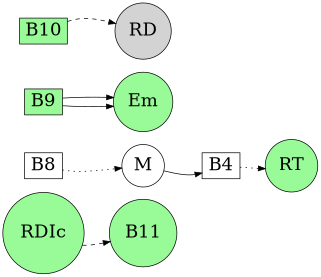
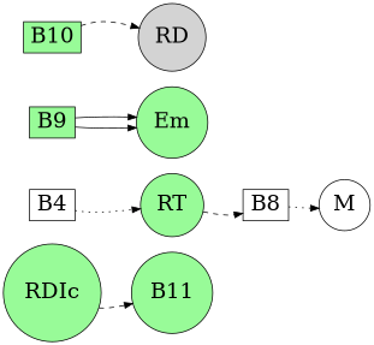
  strict digraph {
    rankdir=LR
    remincross=true
    splines=curved
    node [fillcolor=palegreen fontsize=26 shape=circle style=filled]
    edge [style=dashed]
    RDIc
    B11
    B8 [fillcolor=white shape=box]
    RT
    M [fillcolor=white]
    n6 [label=B9 shape=box]
    Em
    B10 [shape=box]
    RD [fillcolor=lightgrey]
    B4 [fillcolor=white shape=box]
    RDIc -> B11
    B8 -> M [style=dotted]
-   M -> B4 [style=solid]
+   RT -> B8
    n6 -> Em [style=solid]
    Em -> n6 [style=solid]
    B10 -> RD
    B4 -> RT [style=dotted]
  }
